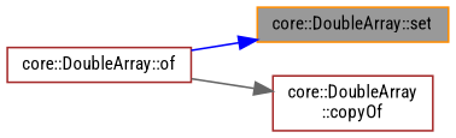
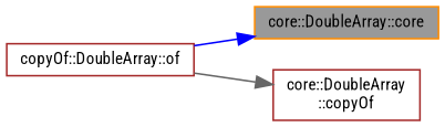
  digraph {
    fontname="Roboto Condensed"
    rankdir=RL
    node [color=brown fillcolor=white fontname="Roboto Condensed" fontsize=10 shape=box style=filled]
    edge [dir=back fontname="Roboto Condensed" fontsize=10 labelfontname=Helvetica labelfontsize=10 style=solid]
-   n1 [color=darkorange fillcolor=grey60 fontcolor=black height=0.2 label="core::DoubleArray::set" width=0.4]
-   n2 [height=0.2 label="core::DoubleArray::of" width=0.4]
+   n1 [color=darkorange fillcolor=grey60 fontcolor=black height=0.2 label="core::DoubleArray::core" width=0.4]
+   n2 [height=0.2 label="copyOf::DoubleArray::of" width=0.4]
    n3 [height=0.2 label="core::DoubleArray\l::copyOf" width=0.4]
    n1 -> n2 [color=blue]
    n3 -> n2 [color=gray40]
  }
